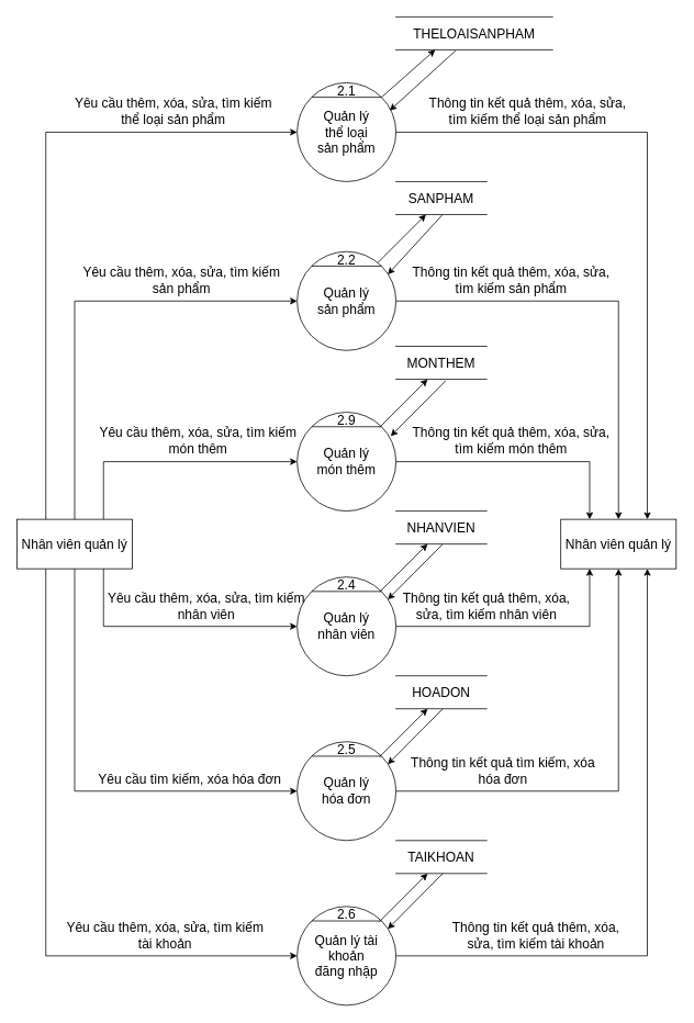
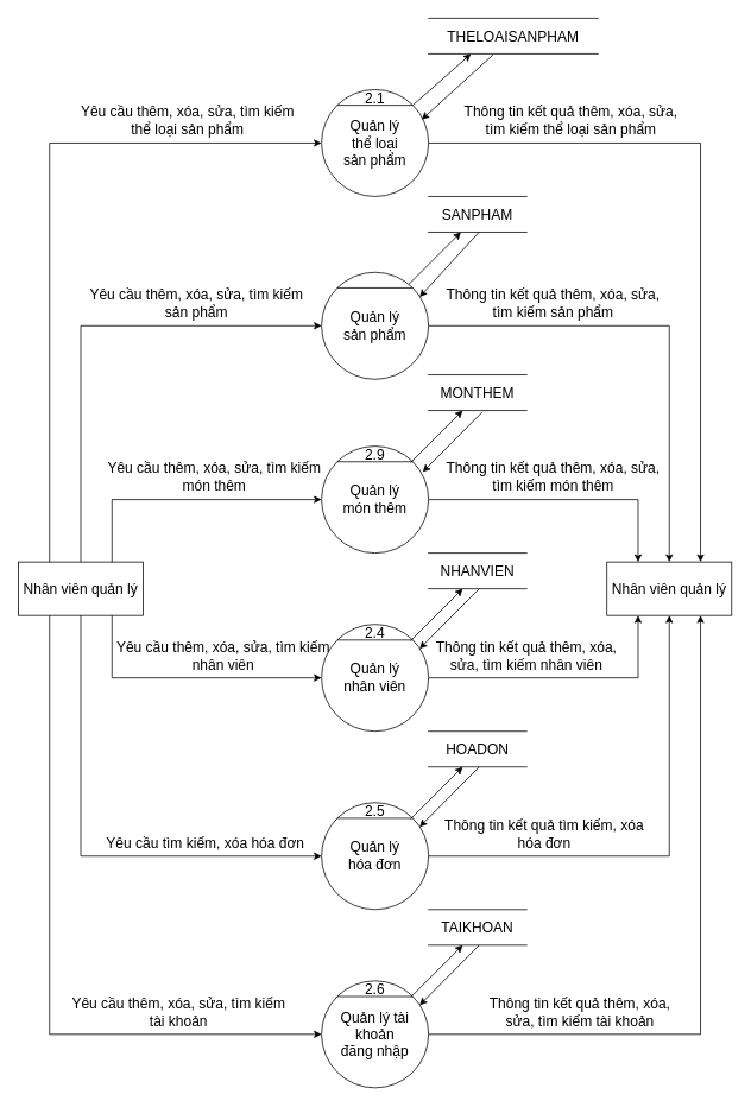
  <mxCell id="0" />
  <mxCell id="1" parent="0" />
  <mxCell id="2" value="" style="ellipse;whiteSpace=wrap;html=1;aspect=fixed;fontSize=16;" vertex="1" parent="1"><mxGeometry x="360" y="100" width="120" height="120" as="geometry" /></mxCell>
  <mxCell id="3" value="" style="endArrow=none;html=1;rounded=0;exitX=0;exitY=0;exitDx=0;exitDy=0;entryX=1;entryY=0;entryDx=0;entryDy=0;fontSize=16;" edge="1" parent="1" source="2" target="2"><mxGeometry width="50" height="50" relative="1" as="geometry"><mxPoint x="700" y="655" as="sourcePoint" /><mxPoint x="750" y="605" as="targetPoint" /></mxGeometry></mxCell>
  <mxCell id="4" value="&lt;font style=&quot;font-size: 16px;&quot;&gt;Quản lý thể loại sản phẩm&lt;/font&gt;" style="text;html=1;strokeColor=none;fillColor=none;align=center;verticalAlign=middle;whiteSpace=wrap;rounded=0;fontSize=16;" vertex="1" parent="1"><mxGeometry x="380" y="145" width="80" height="30" as="geometry" /></mxCell>
  <mxCell id="5" value="2.1" style="text;html=1;strokeColor=none;fillColor=none;align=center;verticalAlign=middle;whiteSpace=wrap;rounded=0;fontSize=16;" vertex="1" parent="1"><mxGeometry x="405" y="100" width="30" height="20" as="geometry" /></mxCell>
  <mxCell id="6" value="" style="ellipse;whiteSpace=wrap;html=1;aspect=fixed;fontSize=16;" vertex="1" parent="1"><mxGeometry x="360" y="305" width="120" height="120" as="geometry" /></mxCell>
  <mxCell id="7" value="" style="endArrow=none;html=1;rounded=0;exitX=0;exitY=0;exitDx=0;exitDy=0;entryX=1;entryY=0;entryDx=0;entryDy=0;fontSize=16;" edge="1" parent="1" source="6" target="6"><mxGeometry width="50" height="50" relative="1" as="geometry"><mxPoint x="700" y="860" as="sourcePoint" /><mxPoint x="750" y="810" as="targetPoint" /></mxGeometry></mxCell>
  <mxCell id="8" value="&lt;font style=&quot;font-size: 16px;&quot;&gt;Quản lý sản phẩm&lt;/font&gt;" style="text;html=1;strokeColor=none;fillColor=none;align=center;verticalAlign=middle;whiteSpace=wrap;rounded=0;fontSize=16;" vertex="1" parent="1"><mxGeometry x="380" y="350" width="80" height="30" as="geometry" /></mxCell>
- <mxCell id="9" value="2.2" style="text;html=1;strokeColor=none;fillColor=none;align=center;verticalAlign=middle;whiteSpace=wrap;rounded=0;fontSize=16;" vertex="1" parent="1"><mxGeometry x="405" y="305" width="30" height="20" as="geometry" /></mxCell>
  <mxCell id="10" value="" style="ellipse;whiteSpace=wrap;html=1;aspect=fixed;fontSize=16;" vertex="1" parent="1"><mxGeometry x="360" y="500" width="120" height="120" as="geometry" /></mxCell>
  <mxCell id="11" value="" style="endArrow=none;html=1;rounded=0;exitX=0;exitY=0;exitDx=0;exitDy=0;entryX=1;entryY=0;entryDx=0;entryDy=0;fontSize=16;" edge="1" parent="1" source="10" target="10"><mxGeometry width="50" height="50" relative="1" as="geometry"><mxPoint x="700" y="1055" as="sourcePoint" /><mxPoint x="750" y="1005" as="targetPoint" /></mxGeometry></mxCell>
  <mxCell id="12" value="&lt;font style=&quot;font-size: 16px;&quot;&gt;Quản lý món thêm&lt;/font&gt;" style="text;html=1;strokeColor=none;fillColor=none;align=center;verticalAlign=middle;whiteSpace=wrap;rounded=0;fontSize=16;" vertex="1" parent="1"><mxGeometry x="380" y="545" width="80" height="30" as="geometry" /></mxCell>
  <mxCell id="13" value="2.9" style="text;html=1;strokeColor=none;fillColor=none;align=center;verticalAlign=middle;whiteSpace=wrap;rounded=0;fontSize=16;" vertex="1" parent="1"><mxGeometry x="405" y="500" width="30" height="20" as="geometry" /></mxCell>
  <mxCell id="14" value="" style="ellipse;whiteSpace=wrap;html=1;aspect=fixed;fontSize=16;" vertex="1" parent="1"><mxGeometry x="360" y="700" width="120" height="120" as="geometry" /></mxCell>
  <mxCell id="15" value="" style="endArrow=none;html=1;rounded=0;exitX=0;exitY=0;exitDx=0;exitDy=0;entryX=1;entryY=0;entryDx=0;entryDy=0;fontSize=16;" edge="1" parent="1" source="14" target="14"><mxGeometry width="50" height="50" relative="1" as="geometry"><mxPoint x="700" y="1255" as="sourcePoint" /><mxPoint x="750" y="1205" as="targetPoint" /></mxGeometry></mxCell>
  <mxCell id="16" value="&lt;font style=&quot;font-size: 16px;&quot;&gt;Quản lý nhân viên&lt;br style=&quot;font-size: 16px;&quot;&gt;&lt;/font&gt;" style="text;html=1;strokeColor=none;fillColor=none;align=center;verticalAlign=middle;whiteSpace=wrap;rounded=0;fontSize=16;" vertex="1" parent="1"><mxGeometry x="380" y="745" width="80" height="30" as="geometry" /></mxCell>
  <mxCell id="17" value="2.4" style="text;html=1;strokeColor=none;fillColor=none;align=center;verticalAlign=middle;whiteSpace=wrap;rounded=0;fontSize=16;" vertex="1" parent="1"><mxGeometry x="405" y="700" width="30" height="20" as="geometry" /></mxCell>
  <mxCell id="18" value="" style="ellipse;whiteSpace=wrap;html=1;aspect=fixed;fontSize=16;" vertex="1" parent="1"><mxGeometry x="360" y="900" width="120" height="120" as="geometry" /></mxCell>
  <mxCell id="19" value="" style="endArrow=none;html=1;rounded=0;exitX=0;exitY=0;exitDx=0;exitDy=0;entryX=1;entryY=0;entryDx=0;entryDy=0;fontSize=16;" edge="1" parent="1" source="18" target="18"><mxGeometry width="50" height="50" relative="1" as="geometry"><mxPoint x="700" y="1455" as="sourcePoint" /><mxPoint x="750" y="1405" as="targetPoint" /></mxGeometry></mxCell>
  <mxCell id="20" value="&lt;font style=&quot;font-size: 16px;&quot;&gt;Quản lý hóa đơn&lt;br style=&quot;font-size: 16px;&quot;&gt;&lt;/font&gt;" style="text;html=1;strokeColor=none;fillColor=none;align=center;verticalAlign=middle;whiteSpace=wrap;rounded=0;fontSize=16;" vertex="1" parent="1"><mxGeometry x="385" y="945" width="70" height="30" as="geometry" /></mxCell>
  <mxCell id="21" value="2.5" style="text;html=1;strokeColor=none;fillColor=none;align=center;verticalAlign=middle;whiteSpace=wrap;rounded=0;fontSize=16;" vertex="1" parent="1"><mxGeometry x="405" y="900" width="30" height="20" as="geometry" /></mxCell>
  <mxCell id="22" value="" style="ellipse;whiteSpace=wrap;html=1;aspect=fixed;fontSize=16;" vertex="1" parent="1"><mxGeometry x="360" y="1100" width="120" height="120" as="geometry" /></mxCell>
  <mxCell id="23" value="" style="endArrow=none;html=1;rounded=0;exitX=0;exitY=0;exitDx=0;exitDy=0;entryX=1;entryY=0;entryDx=0;entryDy=0;fontSize=16;" edge="1" parent="1" source="22" target="22"><mxGeometry width="50" height="50" relative="1" as="geometry"><mxPoint x="700" y="1655" as="sourcePoint" /><mxPoint x="750" y="1605" as="targetPoint" /></mxGeometry></mxCell>
  <mxCell id="24" value="&lt;font style=&quot;font-size: 16px;&quot;&gt;Quản lý tài khoản đăng nhập&lt;br style=&quot;font-size: 16px;&quot;&gt;&lt;/font&gt;" style="text;html=1;strokeColor=none;fillColor=none;align=center;verticalAlign=middle;whiteSpace=wrap;rounded=0;fontSize=16;" vertex="1" parent="1"><mxGeometry x="380" y="1145" width="80" height="30" as="geometry" /></mxCell>
  <mxCell id="25" value="2.6" style="text;html=1;strokeColor=none;fillColor=none;align=center;verticalAlign=middle;whiteSpace=wrap;rounded=0;fontSize=16;" vertex="1" parent="1"><mxGeometry x="405" y="1100" width="30" height="20" as="geometry" /></mxCell>
  <mxCell id="26" value="Nhân viên quản lý" style="rounded=0;whiteSpace=wrap;html=1;fontSize=16;" vertex="1" parent="1"><mxGeometry x="20" y="630" width="140" height="60" as="geometry" /></mxCell>
  <mxCell id="27" value="Nhân viên quản lý" style="rounded=0;whiteSpace=wrap;html=1;fontSize=16;" vertex="1" parent="1"><mxGeometry x="680" y="630" width="140" height="60" as="geometry" /></mxCell>
  <mxCell id="28" value="THELOAISANPHAM" style="shape=partialRectangle;whiteSpace=wrap;html=1;left=0;right=0;fillColor=none;fontSize=16;" vertex="1" parent="1"><mxGeometry x="480" y="20" width="190" height="40" as="geometry" /></mxCell>
  <mxCell id="29" value="SANPHAM" style="shape=partialRectangle;whiteSpace=wrap;html=1;left=0;right=0;fillColor=none;fontSize=16;" vertex="1" parent="1"><mxGeometry x="480" y="220" width="110" height="40" as="geometry" /></mxCell>
  <mxCell id="30" value="MONTHEM" style="shape=partialRectangle;whiteSpace=wrap;html=1;left=0;right=0;fillColor=none;fontSize=16;" vertex="1" parent="1"><mxGeometry x="480" y="420" width="110" height="40" as="geometry" /></mxCell>
  <mxCell id="31" value="NHANVIEN" style="shape=partialRectangle;whiteSpace=wrap;html=1;left=0;right=0;fillColor=none;fontSize=16;" vertex="1" parent="1"><mxGeometry x="480" y="620" width="110" height="40" as="geometry" /></mxCell>
  <mxCell id="32" value="HOADON" style="shape=partialRectangle;whiteSpace=wrap;html=1;left=0;right=0;fillColor=none;fontSize=16;" vertex="1" parent="1"><mxGeometry x="480" y="820" width="110" height="40" as="geometry" /></mxCell>
  <mxCell id="33" value="TAIKHOAN" style="shape=partialRectangle;whiteSpace=wrap;html=1;left=0;right=0;fillColor=none;fontSize=16;" vertex="1" parent="1"><mxGeometry x="480" y="1020" width="110" height="40" as="geometry" /></mxCell>
  <mxCell id="34" value="" style="edgeStyle=segmentEdgeStyle;endArrow=classic;html=1;rounded=0;fontSize=16;exitX=0.25;exitY=0;exitDx=0;exitDy=0;entryX=0;entryY=0.5;entryDx=0;entryDy=0;" edge="1" parent="1" source="26" target="2"><mxGeometry width="50" height="50" relative="1" as="geometry"><mxPoint x="440" y="400" as="sourcePoint" /><mxPoint x="490" y="350" as="targetPoint" /><Array as="points"><mxPoint x="55" y="160" /></Array></mxGeometry></mxCell>
  <mxCell id="35" value="" style="edgeStyle=segmentEdgeStyle;endArrow=classic;html=1;rounded=0;fontSize=16;exitX=0.5;exitY=0;exitDx=0;exitDy=0;entryX=0;entryY=0.5;entryDx=0;entryDy=0;" edge="1" parent="1" source="26" target="6"><mxGeometry width="50" height="50" relative="1" as="geometry"><mxPoint x="65" y="640" as="sourcePoint" /><mxPoint x="370" y="190" as="targetPoint" /><Array as="points"><mxPoint x="90" y="365" /></Array></mxGeometry></mxCell>
  <mxCell id="36" value="" style="edgeStyle=segmentEdgeStyle;endArrow=classic;html=1;rounded=0;fontSize=16;exitX=0.75;exitY=0;exitDx=0;exitDy=0;entryX=0;entryY=0.5;entryDx=0;entryDy=0;" edge="1" parent="1" source="26" target="10"><mxGeometry width="50" height="50" relative="1" as="geometry"><mxPoint x="100" y="640" as="sourcePoint" /><mxPoint x="370" y="375" as="targetPoint" /><Array as="points"><mxPoint x="125" y="560" /></Array></mxGeometry></mxCell>
  <mxCell id="37" value="" style="edgeStyle=segmentEdgeStyle;endArrow=classic;html=1;rounded=0;fontSize=16;exitX=0.75;exitY=1;exitDx=0;exitDy=0;entryX=0;entryY=0.5;entryDx=0;entryDy=0;" edge="1" parent="1" source="26" target="14"><mxGeometry width="50" height="50" relative="1" as="geometry"><mxPoint x="135" y="640" as="sourcePoint" /><mxPoint x="370" y="570" as="targetPoint" /><Array as="points"><mxPoint x="125" y="760" /></Array></mxGeometry></mxCell>
  <mxCell id="38" value="" style="edgeStyle=segmentEdgeStyle;endArrow=classic;html=1;rounded=0;fontSize=16;exitX=0.5;exitY=1;exitDx=0;exitDy=0;entryX=0;entryY=0.5;entryDx=0;entryDy=0;" edge="1" parent="1" source="26" target="18"><mxGeometry width="50" height="50" relative="1" as="geometry"><mxPoint x="135" y="700" as="sourcePoint" /><mxPoint x="370" y="770" as="targetPoint" /><Array as="points"><mxPoint x="90" y="960" /></Array></mxGeometry></mxCell>
  <mxCell id="39" value="" style="edgeStyle=segmentEdgeStyle;endArrow=classic;html=1;rounded=0;fontSize=16;exitX=0.25;exitY=1;exitDx=0;exitDy=0;entryX=0;entryY=0.5;entryDx=0;entryDy=0;" edge="1" parent="1" source="26" target="22"><mxGeometry width="50" height="50" relative="1" as="geometry"><mxPoint x="100" y="700" as="sourcePoint" /><mxPoint x="370" y="970" as="targetPoint" /><Array as="points"><mxPoint x="55" y="1160" /></Array></mxGeometry></mxCell>
  <mxCell id="40" value="" style="edgeStyle=segmentEdgeStyle;endArrow=classic;html=1;rounded=0;fontSize=16;exitX=1;exitY=0.5;exitDx=0;exitDy=0;entryX=0.75;entryY=0;entryDx=0;entryDy=0;" edge="1" parent="1" source="2" target="27"><mxGeometry width="50" height="50" relative="1" as="geometry"><mxPoint x="65" y="640" as="sourcePoint" /><mxPoint x="370" y="170" as="targetPoint" /><Array as="points"><mxPoint x="785" y="160" /></Array></mxGeometry></mxCell>
  <mxCell id="41" value="" style="edgeStyle=segmentEdgeStyle;endArrow=classic;html=1;rounded=0;fontSize=16;exitX=1;exitY=0.5;exitDx=0;exitDy=0;entryX=0.5;entryY=0;entryDx=0;entryDy=0;" edge="1" parent="1" source="6" target="27"><mxGeometry width="50" height="50" relative="1" as="geometry"><mxPoint x="490" y="170" as="sourcePoint" /><mxPoint x="795" y="640" as="targetPoint" /><Array as="points"><mxPoint x="750" y="365" /></Array></mxGeometry></mxCell>
  <mxCell id="42" value="" style="edgeStyle=segmentEdgeStyle;endArrow=classic;html=1;rounded=0;fontSize=16;exitX=1;exitY=0.5;exitDx=0;exitDy=0;entryX=0.25;entryY=0;entryDx=0;entryDy=0;" edge="1" parent="1" source="10" target="27"><mxGeometry width="50" height="50" relative="1" as="geometry"><mxPoint x="490" y="375" as="sourcePoint" /><mxPoint x="760" y="640" as="targetPoint" /><Array as="points"><mxPoint x="715" y="560" /></Array></mxGeometry></mxCell>
  <mxCell id="43" value="" style="edgeStyle=segmentEdgeStyle;endArrow=classic;html=1;rounded=0;fontSize=16;exitX=1;exitY=0.5;exitDx=0;exitDy=0;entryX=0.25;entryY=1;entryDx=0;entryDy=0;" edge="1" parent="1" source="14" target="27"><mxGeometry width="50" height="50" relative="1" as="geometry"><mxPoint x="135" y="700" as="sourcePoint" /><mxPoint x="370" y="770" as="targetPoint" /><Array as="points"><mxPoint x="715" y="760" /></Array></mxGeometry></mxCell>
  <mxCell id="44" value="" style="edgeStyle=segmentEdgeStyle;endArrow=classic;html=1;rounded=0;fontSize=16;exitX=1;exitY=0.5;exitDx=0;exitDy=0;entryX=0.5;entryY=1;entryDx=0;entryDy=0;" edge="1" parent="1" source="18" target="27"><mxGeometry width="50" height="50" relative="1" as="geometry"><mxPoint x="490" y="770" as="sourcePoint" /><mxPoint x="725" y="700" as="targetPoint" /><Array as="points"><mxPoint x="750" y="960" /></Array></mxGeometry></mxCell>
  <mxCell id="45" value="" style="edgeStyle=segmentEdgeStyle;endArrow=classic;html=1;rounded=0;fontSize=16;exitX=1;exitY=0.5;exitDx=0;exitDy=0;entryX=0.75;entryY=1;entryDx=0;entryDy=0;" edge="1" parent="1" source="22" target="27"><mxGeometry width="50" height="50" relative="1" as="geometry"><mxPoint x="490" y="970" as="sourcePoint" /><mxPoint x="760" y="700" as="targetPoint" /><Array as="points"><mxPoint x="785" y="1160" /></Array></mxGeometry></mxCell>
  <mxCell id="46" value="" style="endArrow=classic;html=1;rounded=0;fontSize=16;entryX=0.25;entryY=1;entryDx=0;entryDy=0;exitX=1;exitY=0;exitDx=0;exitDy=0;" edge="1" parent="1" source="2" target="28"><mxGeometry width="50" height="50" relative="1" as="geometry"><mxPoint x="460" y="120" as="sourcePoint" /><mxPoint x="490" y="210" as="targetPoint" /></mxGeometry></mxCell>
  <mxCell id="47" value="" style="endArrow=classic;html=1;rounded=0;fontSize=16;exitX=0.38;exitY=1.026;exitDx=0;exitDy=0;exitPerimeter=0;entryX=0.936;entryY=0.281;entryDx=0;entryDy=0;entryPerimeter=0;" edge="1" parent="1" source="28" target="2"><mxGeometry width="50" height="50" relative="1" as="geometry"><mxPoint x="470" y="130" as="sourcePoint" /><mxPoint x="580" y="120" as="targetPoint" /></mxGeometry></mxCell>
  <mxCell id="48" value="" style="endArrow=classic;html=1;rounded=0;fontSize=16;exitX=0.38;exitY=1.026;exitDx=0;exitDy=0;exitPerimeter=0;entryX=0.936;entryY=0.281;entryDx=0;entryDy=0;entryPerimeter=0;" edge="1" parent="1"><mxGeometry width="50" height="50" relative="1" as="geometry"><mxPoint x="536.58" y="260" as="sourcePoint" /><mxPoint x="470" y="332.68" as="targetPoint" /></mxGeometry></mxCell>
  <mxCell id="49" value="" style="endArrow=classic;html=1;rounded=0;fontSize=16;entryX=0.25;entryY=1;entryDx=0;entryDy=0;exitX=0.817;exitY=0.111;exitDx=0;exitDy=0;exitPerimeter=0;" edge="1" parent="1" source="6"><mxGeometry width="50" height="50" relative="1" as="geometry"><mxPoint x="460" y="318" as="sourcePoint" /><mxPoint x="516.32" y="260" as="targetPoint" /></mxGeometry></mxCell>
  <mxCell id="50" value="" style="endArrow=classic;html=1;rounded=0;fontSize=16;entryX=0.25;entryY=1;entryDx=0;entryDy=0;exitX=0.817;exitY=0.111;exitDx=0;exitDy=0;exitPerimeter=0;" edge="1" parent="1"><mxGeometry width="50" height="50" relative="1" as="geometry"><mxPoint x="460" y="518.32" as="sourcePoint" /><mxPoint x="518.28" y="460" as="targetPoint" /></mxGeometry></mxCell>
  <mxCell id="51" value="" style="endArrow=classic;html=1;rounded=0;fontSize=16;exitX=0.548;exitY=1.043;exitDx=0;exitDy=0;exitPerimeter=0;entryX=0.946;entryY=0.242;entryDx=0;entryDy=0;entryPerimeter=0;" edge="1" parent="1" source="30" target="10"><mxGeometry width="50" height="50" relative="1" as="geometry"><mxPoint x="536.58" y="460" as="sourcePoint" /><mxPoint x="470" y="532.68" as="targetPoint" /></mxGeometry></mxCell>
  <mxCell id="52" value="" style="endArrow=classic;html=1;rounded=0;fontSize=16;exitX=0.548;exitY=1.043;exitDx=0;exitDy=0;exitPerimeter=0;entryX=0.946;entryY=0.242;entryDx=0;entryDy=0;entryPerimeter=0;" edge="1" parent="1"><mxGeometry width="50" height="50" relative="1" as="geometry"><mxPoint x="536.76" y="660" as="sourcePoint" /><mxPoint x="470" y="727.32" as="targetPoint" /></mxGeometry></mxCell>
  <mxCell id="53" value="" style="endArrow=classic;html=1;rounded=0;fontSize=16;entryX=0.25;entryY=1;entryDx=0;entryDy=0;exitX=0.817;exitY=0.111;exitDx=0;exitDy=0;exitPerimeter=0;" edge="1" parent="1"><mxGeometry width="50" height="50" relative="1" as="geometry"><mxPoint x="460" y="718.32" as="sourcePoint" /><mxPoint x="518.28" y="660" as="targetPoint" /></mxGeometry></mxCell>
  <mxCell id="54" value="" style="endArrow=classic;html=1;rounded=0;fontSize=16;entryX=0.25;entryY=1;entryDx=0;entryDy=0;exitX=0.817;exitY=0.111;exitDx=0;exitDy=0;exitPerimeter=0;" edge="1" parent="1"><mxGeometry width="50" height="50" relative="1" as="geometry"><mxPoint x="460" y="918.32" as="sourcePoint" /><mxPoint x="518.28" y="860" as="targetPoint" /></mxGeometry></mxCell>
  <mxCell id="55" value="" style="endArrow=classic;html=1;rounded=0;fontSize=16;exitX=0.548;exitY=1.043;exitDx=0;exitDy=0;exitPerimeter=0;entryX=0.946;entryY=0.242;entryDx=0;entryDy=0;entryPerimeter=0;" edge="1" parent="1"><mxGeometry width="50" height="50" relative="1" as="geometry"><mxPoint x="536.76" y="860" as="sourcePoint" /><mxPoint x="470" y="927.32" as="targetPoint" /></mxGeometry></mxCell>
  <mxCell id="56" value="" style="endArrow=classic;html=1;rounded=0;fontSize=16;entryX=0.25;entryY=1;entryDx=0;entryDy=0;exitX=0.817;exitY=0.111;exitDx=0;exitDy=0;exitPerimeter=0;" edge="1" parent="1"><mxGeometry width="50" height="50" relative="1" as="geometry"><mxPoint x="460" y="1118.32" as="sourcePoint" /><mxPoint x="518.28" y="1060" as="targetPoint" /></mxGeometry></mxCell>
  <mxCell id="57" value="" style="endArrow=classic;html=1;rounded=0;fontSize=16;exitX=0.548;exitY=1.043;exitDx=0;exitDy=0;exitPerimeter=0;entryX=0.946;entryY=0.242;entryDx=0;entryDy=0;entryPerimeter=0;" edge="1" parent="1"><mxGeometry width="50" height="50" relative="1" as="geometry"><mxPoint x="536.76" y="1060" as="sourcePoint" /><mxPoint x="470" y="1127.32" as="targetPoint" /></mxGeometry></mxCell>
  <mxCell id="58" value="Yêu cầu thêm, xóa, sửa, tìm kiếm thể loại sản phẩm" style="text;html=1;strokeColor=none;fillColor=none;align=center;verticalAlign=middle;whiteSpace=wrap;rounded=0;fontSize=16;" vertex="1" parent="1"><mxGeometry x="80" y="120" width="260" height="30" as="geometry" /></mxCell>
  <mxCell id="59" value="Thông tin kết quả&amp;nbsp;thêm, xóa, sửa, tìm kiếm thể loại sản phẩm" style="text;html=1;strokeColor=none;fillColor=none;align=center;verticalAlign=middle;whiteSpace=wrap;rounded=0;fontSize=16;" vertex="1" parent="1"><mxGeometry x="510" y="120" width="260" height="30" as="geometry" /></mxCell>
  <mxCell id="60" value="Yêu cầu thêm, xóa, sửa, tìm kiếm sản phẩm" style="text;html=1;strokeColor=none;fillColor=none;align=center;verticalAlign=middle;whiteSpace=wrap;rounded=0;fontSize=16;" vertex="1" parent="1"><mxGeometry x="90" y="320" width="260" height="40" as="geometry" /></mxCell>
  <mxCell id="61" value="Thông tin kết quả&amp;nbsp;thêm, xóa, sửa, tìm kiếm sản phẩm" style="text;html=1;strokeColor=none;fillColor=none;align=center;verticalAlign=middle;whiteSpace=wrap;rounded=0;fontSize=16;" vertex="1" parent="1"><mxGeometry x="490" y="325" width="260" height="30" as="geometry" /></mxCell>
  <mxCell id="62" value="Yêu cầu thêm, xóa, sửa, tìm kiếm món thêm" style="text;html=1;strokeColor=none;fillColor=none;align=center;verticalAlign=middle;whiteSpace=wrap;rounded=0;fontSize=16;" vertex="1" parent="1"><mxGeometry x="110" y="520" width="260" height="30" as="geometry" /></mxCell>
  <mxCell id="63" value="Thông tin kết quả&amp;nbsp;thêm, xóa, sửa, tìm kiếm món thêm" style="text;html=1;strokeColor=none;fillColor=none;align=center;verticalAlign=middle;whiteSpace=wrap;rounded=0;fontSize=16;" vertex="1" parent="1"><mxGeometry x="490" y="520" width="260" height="30" as="geometry" /></mxCell>
  <mxCell id="64" value="Yêu cầu thêm, xóa, sửa, tìm kiếm nhân viên" style="text;html=1;strokeColor=none;fillColor=none;align=center;verticalAlign=middle;whiteSpace=wrap;rounded=0;fontSize=16;" vertex="1" parent="1"><mxGeometry x="120" y="720" width="260" height="30" as="geometry" /></mxCell>
  <mxCell id="65" value="Thông tin kết quả&amp;nbsp;thêm, xóa, sửa, tìm kiếm nhân viên" style="text;html=1;strokeColor=none;fillColor=none;align=center;verticalAlign=middle;whiteSpace=wrap;rounded=0;fontSize=16;" vertex="1" parent="1"><mxGeometry x="470" y="720" width="240" height="30" as="geometry" /></mxCell>
  <mxCell id="66" value="Yêu cầu tìm kiếm, xóa hóa đơn" style="text;html=1;strokeColor=none;fillColor=none;align=center;verticalAlign=middle;whiteSpace=wrap;rounded=0;fontSize=16;" vertex="1" parent="1"><mxGeometry x="100" y="930" width="260" height="30" as="geometry" /></mxCell>
  <mxCell id="67" value="Thông tin kết quả tìm kiếm, xóa hóa đơn" style="text;html=1;strokeColor=none;fillColor=none;align=center;verticalAlign=middle;whiteSpace=wrap;rounded=0;fontSize=16;" vertex="1" parent="1"><mxGeometry x="490" y="920" width="240" height="30" as="geometry" /></mxCell>
  <mxCell id="68" value="Yêu cầu thêm, xóa, sửa, tìm kiếm tài khoản" style="text;html=1;strokeColor=none;fillColor=none;align=center;verticalAlign=middle;whiteSpace=wrap;rounded=0;fontSize=16;" vertex="1" parent="1"><mxGeometry x="70" y="1120" width="260" height="30" as="geometry" /></mxCell>
  <mxCell id="69" value="Thông tin kết quả&amp;nbsp;thêm, xóa, sửa, tìm kiếm tài khoản" style="text;html=1;strokeColor=none;fillColor=none;align=center;verticalAlign=middle;whiteSpace=wrap;rounded=0;fontSize=16;" vertex="1" parent="1"><mxGeometry x="530" y="1120" width="240" height="30" as="geometry" /></mxCell>
